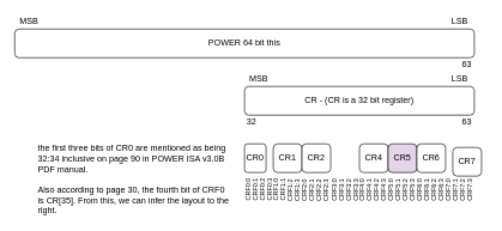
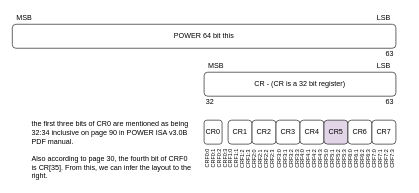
  <mxCell id="0" />
  <mxCell id="1" parent="0" />
  <mxCell id="2" value="MSB" style="text;html=1;strokeColor=none;fillColor=none;align=center;verticalAlign=middle;whiteSpace=wrap;rounded=0;" vertex="1" parent="1"><mxGeometry x="20" y="20" width="40" height="20" as="geometry" /></mxCell>
  <mxCell id="3" value="LSB" style="text;html=1;strokeColor=none;fillColor=none;align=center;verticalAlign=middle;whiteSpace=wrap;rounded=0;" vertex="1" parent="1"><mxGeometry x="620" y="20" width="40" height="20" as="geometry" /></mxCell>
  <mxCell id="4" value="POWER 64 bit this" style="rounded=1;whiteSpace=wrap;html=1;" vertex="1" parent="1"><mxGeometry x="20" y="40" width="640" height="40" as="geometry" /></mxCell>
  <mxCell id="5" value="63" style="text;html=1;strokeColor=none;fillColor=none;align=center;verticalAlign=middle;whiteSpace=wrap;rounded=0;" vertex="1" parent="1"><mxGeometry x="640" y="80" width="20" height="20" as="geometry" /></mxCell>
  <mxCell id="6" value="CR - (CR is a 32 bit register)" style="rounded=1;whiteSpace=wrap;html=1;" vertex="1" parent="1"><mxGeometry x="340" y="120" width="320" height="40" as="geometry" /></mxCell>
  <mxCell id="7" value="32" style="text;html=1;strokeColor=none;fillColor=none;align=center;verticalAlign=middle;whiteSpace=wrap;rounded=0;" vertex="1" parent="1"><mxGeometry x="340" y="160" width="20" height="20" as="geometry" /></mxCell>
  <mxCell id="8" value="63" style="text;html=1;strokeColor=none;fillColor=none;align=center;verticalAlign=middle;whiteSpace=wrap;rounded=0;" vertex="1" parent="1"><mxGeometry x="640" y="160" width="20" height="20" as="geometry" /></mxCell>
  <mxCell id="9" value="CR0" style="rounded=1;whiteSpace=wrap;html=1;" vertex="1" parent="1"><mxGeometry x="340" y="200" width="30" height="40" as="geometry" /></mxCell>
  <mxCell id="10" value="&lt;div style=&quot;text-align: left&quot;&gt;&lt;span&gt;the first three bits of CR0 are mentioned as being&lt;/span&gt;&lt;/div&gt;&lt;div style=&quot;text-align: left&quot;&gt;&lt;span&gt;32:34 inclusive on page 90 in POWER ISA v3.0B&lt;/span&gt;&lt;/div&gt;&lt;div style=&quot;text-align: left&quot;&gt;&lt;span&gt;PDF manual.&lt;br&gt;&lt;br&gt;Also according to page 3&lt;/span&gt;&lt;span&gt;0, the fourth bit of CRF0&lt;/span&gt;&lt;/div&gt;&lt;div style=&quot;text-align: left&quot;&gt;&lt;span&gt;is CR[35]. From this, we can infer the layout to the&lt;/span&gt;&lt;/div&gt;&lt;div style=&quot;text-align: left&quot;&gt;&lt;span&gt;right.&lt;/span&gt;&lt;/div&gt;" style="text;html=1;align=center;verticalAlign=middle;resizable=0;points=[];autosize=1;" vertex="1" parent="1"><mxGeometry x="45" y="200" width="280" height="100" as="geometry" /></mxCell>
  <mxCell id="11" value="CR1" style="rounded=1;whiteSpace=wrap;html=1;" vertex="1" parent="1"><mxGeometry x="380" y="200" width="40" height="40" as="geometry" /></mxCell>
  <mxCell id="12" value="CR2" style="rounded=1;whiteSpace=wrap;html=1;" vertex="1" parent="1"><mxGeometry x="420" y="200" width="40" height="40" as="geometry" /></mxCell>
+ <mxCell id="13" value="CR3" style="rounded=1;whiteSpace=wrap;html=1;" vertex="1" parent="1"><mxGeometry x="460" y="200" width="40" height="40" as="geometry" /></mxCell>
  <mxCell id="14" value="CR4" style="rounded=1;whiteSpace=wrap;html=1;" vertex="1" parent="1"><mxGeometry x="500" y="200" width="40" height="40" as="geometry" /></mxCell>
  <mxCell id="15" value="CR5" style="rounded=1;whiteSpace=wrap;html=1;fillColor=#e1d5e7;" vertex="1" parent="1"><mxGeometry x="540" y="200" width="40" height="40" as="geometry" /></mxCell>
  <mxCell id="16" value="CR6" style="rounded=1;whiteSpace=wrap;html=1;" vertex="1" parent="1"><mxGeometry x="580" y="200" width="40" height="40" as="geometry" /></mxCell>
- <mxCell id="17" value="CR7" style="rounded=1;whiteSpace=wrap;html=1;" vertex="1" parent="1"><mxGeometry x="630" y="205" width="40" height="40" as="geometry" /></mxCell>
+ <mxCell id="17" value="CR7" style="rounded=1;whiteSpace=wrap;html=1;" vertex="1" parent="1"><mxGeometry x="620" y="200" width="40" height="40" as="geometry" /></mxCell>
  <mxCell id="18" value="MSB" style="text;html=1;strokeColor=none;fillColor=none;align=center;verticalAlign=middle;whiteSpace=wrap;rounded=0;" vertex="1" parent="1"><mxGeometry x="340" y="100" width="40" height="20" as="geometry" /></mxCell>
  <mxCell id="19" value="LSB" style="text;html=1;strokeColor=none;fillColor=none;align=center;verticalAlign=middle;whiteSpace=wrap;rounded=0;" vertex="1" parent="1"><mxGeometry x="620" y="100" width="40" height="20" as="geometry" /></mxCell>
  <mxCell id="20" value="CRF0:0" style="text;html=1;strokeColor=none;fillColor=none;align=center;verticalAlign=middle;whiteSpace=wrap;rounded=0;rotation=-90;fontSize=9;" vertex="1" parent="1"><mxGeometry x="325" y="260" width="40" height="7.5" as="geometry" /></mxCell>
  <mxCell id="21" value="CRF0:1" style="text;html=1;strokeColor=none;fillColor=none;align=center;verticalAlign=middle;whiteSpace=wrap;rounded=0;rotation=-90;fontSize=9;" vertex="1" parent="1"><mxGeometry x="335" y="260" width="40" height="7.5" as="geometry" /></mxCell>
  <mxCell id="22" value="CRF0:2" style="text;html=1;strokeColor=none;fillColor=none;align=center;verticalAlign=middle;whiteSpace=wrap;rounded=0;rotation=-90;fontSize=9;" vertex="1" parent="1"><mxGeometry x="345" y="260" width="40" height="7.5" as="geometry" /></mxCell>
  <mxCell id="23" value="CRF0:3" style="text;html=1;strokeColor=none;fillColor=none;align=center;verticalAlign=middle;whiteSpace=wrap;rounded=0;rotation=-90;fontSize=9;" vertex="1" parent="1"><mxGeometry x="355" y="260" width="40" height="7.5" as="geometry" /></mxCell>
  <mxCell id="24" value="CRF1:0" style="text;html=1;strokeColor=none;fillColor=none;align=center;verticalAlign=middle;whiteSpace=wrap;rounded=0;rotation=-90;fontSize=9;" vertex="1" parent="1"><mxGeometry x="364" y="260" width="40" height="7.5" as="geometry" /></mxCell>
  <mxCell id="25" value="CRF1:1" style="text;html=1;strokeColor=none;fillColor=none;align=center;verticalAlign=middle;whiteSpace=wrap;rounded=0;rotation=-90;fontSize=9;" vertex="1" parent="1"><mxGeometry x="372.92" y="260" width="42.67" height="8" as="geometry" /></mxCell>
  <mxCell id="26" value="CRF1:2" style="text;html=1;strokeColor=none;fillColor=none;align=center;verticalAlign=middle;whiteSpace=wrap;rounded=0;rotation=-90;fontSize=9;" vertex="1" parent="1"><mxGeometry x="382.92" y="261" width="42.67" height="8" as="geometry" /></mxCell>
  <mxCell id="27" value="CRF1:3" style="text;html=1;strokeColor=none;fillColor=none;align=center;verticalAlign=middle;whiteSpace=wrap;rounded=0;rotation=-90;fontSize=9;" vertex="1" parent="1"><mxGeometry x="392.92" y="261" width="42.67" height="8" as="geometry" /></mxCell>
  <mxCell id="28" value="CRF2:0" style="text;html=1;strokeColor=none;fillColor=none;align=center;verticalAlign=middle;whiteSpace=wrap;rounded=0;rotation=-90;fontSize=9;" vertex="1" parent="1"><mxGeometry x="402.92" y="261" width="42.67" height="8" as="geometry" /></mxCell>
  <mxCell id="29" value="CRF2:1" style="text;html=1;strokeColor=none;fillColor=none;align=center;verticalAlign=middle;whiteSpace=wrap;rounded=0;rotation=-90;fontSize=9;" vertex="1" parent="1"><mxGeometry x="412.92" y="261" width="42.67" height="8" as="geometry" /></mxCell>
  <mxCell id="30" value="CRF2:2" style="text;html=1;strokeColor=none;fillColor=none;align=center;verticalAlign=middle;whiteSpace=wrap;rounded=0;rotation=-90;fontSize=9;" vertex="1" parent="1"><mxGeometry x="422.92" y="261" width="42.67" height="8" as="geometry" /></mxCell>
  <mxCell id="31" value="CRF2:3" style="text;html=1;strokeColor=none;fillColor=none;align=center;verticalAlign=middle;whiteSpace=wrap;rounded=0;rotation=-90;fontSize=9;" vertex="1" parent="1"><mxGeometry x="432.92" y="261" width="42.67" height="8" as="geometry" /></mxCell>
  <mxCell id="32" value="CRF3:0" style="text;html=1;strokeColor=none;fillColor=none;align=center;verticalAlign=middle;whiteSpace=wrap;rounded=0;rotation=-90;fontSize=9;" vertex="1" parent="1"><mxGeometry x="443.66" y="261" width="42.67" height="8" as="geometry" /></mxCell>
  <mxCell id="33" value="CRF3:1" style="text;html=1;strokeColor=none;fillColor=none;align=center;verticalAlign=middle;whiteSpace=wrap;rounded=0;rotation=-90;fontSize=9;" vertex="1" parent="1"><mxGeometry x="453.66" y="261" width="42.67" height="8" as="geometry" /></mxCell>
  <mxCell id="34" value="CRF3:2" style="text;html=1;strokeColor=none;fillColor=none;align=center;verticalAlign=middle;whiteSpace=wrap;rounded=0;rotation=-90;fontSize=9;" vertex="1" parent="1"><mxGeometry x="463.66" y="261" width="42.67" height="8" as="geometry" /></mxCell>
  <mxCell id="35" value="CRF3:3" style="text;html=1;strokeColor=none;fillColor=none;align=center;verticalAlign=middle;whiteSpace=wrap;rounded=0;rotation=-90;fontSize=9;" vertex="1" parent="1"><mxGeometry x="473.66" y="261" width="42.67" height="8" as="geometry" /></mxCell>
  <mxCell id="36" value="CRF4:0" style="text;html=1;strokeColor=none;fillColor=none;align=center;verticalAlign=middle;whiteSpace=wrap;rounded=0;rotation=-90;fontSize=9;" vertex="1" parent="1"><mxGeometry x="483.66" y="261" width="42.67" height="8" as="geometry" /></mxCell>
  <mxCell id="37" value="CRF4:1" style="text;html=1;strokeColor=none;fillColor=none;align=center;verticalAlign=middle;whiteSpace=wrap;rounded=0;rotation=-90;fontSize=9;" vertex="1" parent="1"><mxGeometry x="493.66" y="261" width="42.67" height="8" as="geometry" /></mxCell>
  <mxCell id="38" value="CRF4:2" style="text;html=1;strokeColor=none;fillColor=none;align=center;verticalAlign=middle;whiteSpace=wrap;rounded=0;rotation=-90;fontSize=9;" vertex="1" parent="1"><mxGeometry x="503.66" y="261" width="42.67" height="8" as="geometry" /></mxCell>
  <mxCell id="39" value="CRF4:3" style="text;html=1;strokeColor=none;fillColor=none;align=center;verticalAlign=middle;whiteSpace=wrap;rounded=0;rotation=-90;fontSize=9;" vertex="1" parent="1"><mxGeometry x="513.66" y="261" width="42.67" height="8" as="geometry" /></mxCell>
  <mxCell id="40" value="CRF5:0" style="text;html=1;strokeColor=none;fillColor=none;align=center;verticalAlign=middle;whiteSpace=wrap;rounded=0;rotation=-90;fontSize=9;" vertex="1" parent="1"><mxGeometry x="523.66" y="261" width="42.67" height="8" as="geometry" /></mxCell>
  <mxCell id="41" value="CRF5:1" style="text;html=1;strokeColor=none;fillColor=none;align=center;verticalAlign=middle;whiteSpace=wrap;rounded=0;rotation=-90;fontSize=9;" vertex="1" parent="1"><mxGeometry x="533.66" y="261" width="42.67" height="8" as="geometry" /></mxCell>
  <mxCell id="42" value="CRF5:2" style="text;html=1;strokeColor=none;fillColor=none;align=center;verticalAlign=middle;whiteSpace=wrap;rounded=0;rotation=-90;fontSize=9;" vertex="1" parent="1"><mxGeometry x="543.66" y="261" width="42.67" height="8" as="geometry" /></mxCell>
  <mxCell id="43" value="CRF5:3" style="text;html=1;strokeColor=none;fillColor=none;align=center;verticalAlign=middle;whiteSpace=wrap;rounded=0;rotation=-90;fontSize=9;" vertex="1" parent="1"><mxGeometry x="553.66" y="261" width="42.67" height="8" as="geometry" /></mxCell>
  <mxCell id="44" value="CRF6:0" style="text;html=1;strokeColor=none;fillColor=none;align=center;verticalAlign=middle;whiteSpace=wrap;rounded=0;rotation=-90;fontSize=9;" vertex="1" parent="1"><mxGeometry x="563.66" y="261" width="42.67" height="8" as="geometry" /></mxCell>
  <mxCell id="45" value="CRF6:1" style="text;html=1;strokeColor=none;fillColor=none;align=center;verticalAlign=middle;whiteSpace=wrap;rounded=0;rotation=-90;fontSize=9;" vertex="1" parent="1"><mxGeometry x="573.66" y="261" width="42.67" height="8" as="geometry" /></mxCell>
  <mxCell id="46" value="CRF6:2" style="text;html=1;strokeColor=none;fillColor=none;align=center;verticalAlign=middle;whiteSpace=wrap;rounded=0;rotation=-90;fontSize=9;" vertex="1" parent="1"><mxGeometry x="583.66" y="261" width="42.67" height="8" as="geometry" /></mxCell>
  <mxCell id="47" value="CRF6:3" style="text;html=1;strokeColor=none;fillColor=none;align=center;verticalAlign=middle;whiteSpace=wrap;rounded=0;rotation=-90;fontSize=9;" vertex="1" parent="1"><mxGeometry x="593.66" y="261" width="42.67" height="8" as="geometry" /></mxCell>
  <mxCell id="48" value="CRF7:0" style="text;html=1;strokeColor=none;fillColor=none;align=center;verticalAlign=middle;whiteSpace=wrap;rounded=0;rotation=-90;fontSize=9;" vertex="1" parent="1"><mxGeometry x="603.66" y="261" width="42.67" height="8" as="geometry" /></mxCell>
  <mxCell id="49" value="CRF7:1" style="text;html=1;strokeColor=none;fillColor=none;align=center;verticalAlign=middle;whiteSpace=wrap;rounded=0;rotation=-90;fontSize=9;" vertex="1" parent="1"><mxGeometry x="613.66" y="261" width="42.67" height="8" as="geometry" /></mxCell>
  <mxCell id="50" value="CRF7:2" style="text;html=1;strokeColor=none;fillColor=none;align=center;verticalAlign=middle;whiteSpace=wrap;rounded=0;rotation=-90;fontSize=9;" vertex="1" parent="1"><mxGeometry x="623.66" y="261" width="42.67" height="8" as="geometry" /></mxCell>
  <mxCell id="51" value="CRF7:3" style="text;html=1;strokeColor=none;fillColor=none;align=center;verticalAlign=middle;whiteSpace=wrap;rounded=0;rotation=-90;fontSize=9;" vertex="1" parent="1"><mxGeometry x="633.66" y="261" width="42.67" height="8" as="geometry" /></mxCell>
